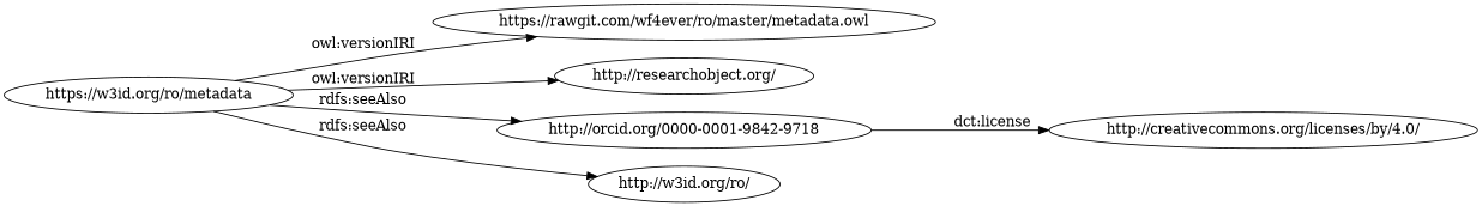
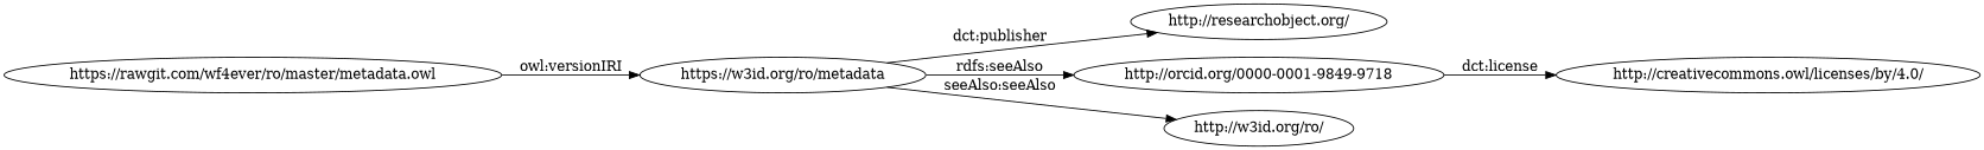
  digraph {
    rankdir=LR
    "https://w3id.org/ro/metadata"
    "https://rawgit.com/wf4ever/ro/master/metadata.owl"
    "http://researchobject.org/"
-   "http://orcid.org/0000-0001-9842-9718"
+   "http://orcid.org/0000-0001-9842-9718" [label="http://orcid.org/0000-0001-9849-9718"]
    "http://w3id.org/ro/"
-   "http://creativecommons.org/licenses/by/4.0/"
-   "https://w3id.org/ro/metadata" -> "https://rawgit.com/wf4ever/ro/master/metadata.owl" [label="owl:versionIRI"]
-   "https://w3id.org/ro/metadata" -> "http://researchobject.org/" [label="owl:versionIRI"]
+   "http://creativecommons.org/licenses/by/4.0/" [label="http://creativecommons.owl/licenses/by/4.0/"]
+   "https://rawgit.com/wf4ever/ro/master/metadata.owl" -> "https://w3id.org/ro/metadata" [label="owl:versionIRI"]
+   "https://w3id.org/ro/metadata" -> "http://researchobject.org/" [label="dct:publisher"]
    "https://w3id.org/ro/metadata" -> "http://orcid.org/0000-0001-9842-9718" [label="rdfs:seeAlso"]
-   "https://w3id.org/ro/metadata" -> "http://w3id.org/ro/" [label="rdfs:seeAlso"]
+   "https://w3id.org/ro/metadata" -> "http://w3id.org/ro/" [label="seeAlso:seeAlso"]
    "http://orcid.org/0000-0001-9842-9718" -> "http://creativecommons.org/licenses/by/4.0/" [label="dct:license"]
  }
